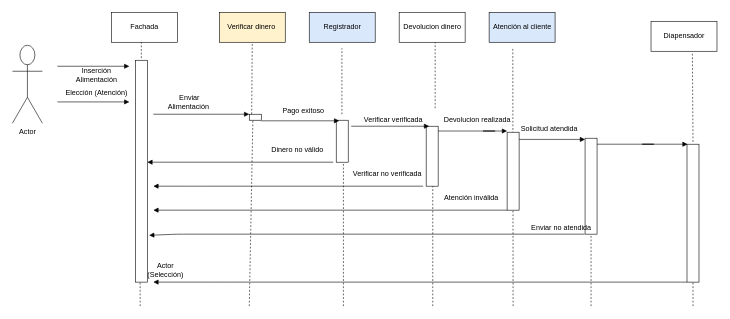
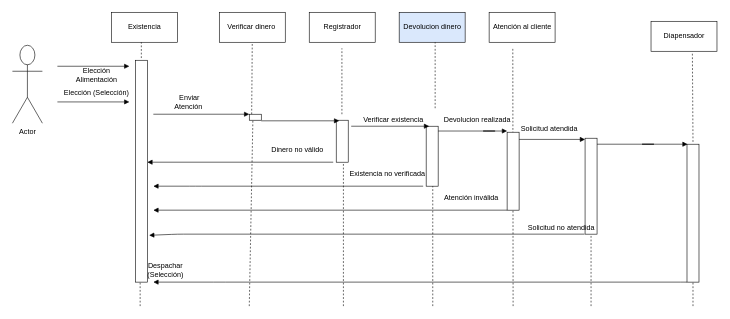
  <mxCell id="0" />
  <mxCell id="1" parent="0" />
  <mxCell id="2" value="Actor" style="shape=umlActor;verticalLabelPosition=bottom;verticalAlign=top;html=1;" vertex="1" parent="1"><mxGeometry x="20" y="75" width="50" height="130" as="geometry" /></mxCell>
- <mxCell id="3" value="Fachada" style="html=1;" vertex="1" parent="1"><mxGeometry x="185" y="20" width="110" height="50" as="geometry" /></mxCell>
- <mxCell id="4" value="Verificar dinero&amp;nbsp;" style="html=1;fillColor=#fff2cc;" vertex="1" parent="1"><mxGeometry x="365" y="20" width="110" height="50" as="geometry" /></mxCell>
+ <mxCell id="3" value="Existencia" style="html=1;" vertex="1" parent="1"><mxGeometry x="185" y="20" width="110" height="50" as="geometry" /></mxCell>
+ <mxCell id="4" value="Verificar dinero&amp;nbsp;" style="html=1;" vertex="1" parent="1"><mxGeometry x="365" y="20" width="110" height="50" as="geometry" /></mxCell>
  <mxCell id="5" value="Diapensador" style="html=1;" vertex="1" parent="1"><mxGeometry x="1085" y="35" width="110" height="50" as="geometry" /></mxCell>
  <mxCell id="6" value="" style="html=1;verticalAlign=bottom;endArrow=block;" edge="1" parent="1"><mxGeometry width="80" relative="1" as="geometry"><mxPoint x="95" y="110" as="sourcePoint" /><mxPoint x="215" y="110" as="targetPoint" /></mxGeometry></mxCell>
  <mxCell id="7" value="" style="html=1;verticalAlign=bottom;endArrow=block;" edge="1" parent="1"><mxGeometry width="80" relative="1" as="geometry"><mxPoint x="95" y="169.5" as="sourcePoint" /><mxPoint x="215" y="169.5" as="targetPoint" /></mxGeometry></mxCell>
  <mxCell id="8" value="" style="html=1;points=[];perimeter=orthogonalPerimeter;" vertex="1" parent="1"><mxGeometry x="225" y="100" width="20" height="370" as="geometry" /></mxCell>
  <mxCell id="9" value="" style="html=1;verticalAlign=bottom;endArrow=block;" edge="1" parent="1"><mxGeometry width="80" relative="1" as="geometry"><mxPoint x="255" y="190" as="sourcePoint" /><mxPoint x="415" y="190" as="targetPoint" /></mxGeometry></mxCell>
- <mxCell id="10" value="Inserción&lt;br&gt;Alimentación" style="text;html=1;align=center;verticalAlign=middle;resizable=0;points=[];autosize=1;strokeColor=none;fillColor=none;" vertex="1" parent="1"><mxGeometry x="115" y="105" width="90" height="40" as="geometry" /></mxCell>
- <mxCell id="11" value="Elección (Atención)" style="text;html=1;align=center;verticalAlign=middle;resizable=0;points=[];autosize=1;strokeColor=none;fillColor=none;" vertex="1" parent="1"><mxGeometry x="95" y="140" width="130" height="30" as="geometry" /></mxCell>
- <mxCell id="12" value="Enviar&lt;br&gt;Alimentación&amp;nbsp;&lt;br&gt;" style="text;html=1;align=center;verticalAlign=middle;resizable=0;points=[];autosize=1;strokeColor=none;fillColor=none;" vertex="1" parent="1"><mxGeometry x="265" y="150" width="100" height="40" as="geometry" /></mxCell>
+ <mxCell id="10" value="Elección&lt;br&gt;Alimentación" style="text;html=1;align=center;verticalAlign=middle;resizable=0;points=[];autosize=1;strokeColor=none;fillColor=none;" vertex="1" parent="1"><mxGeometry x="115" y="105" width="90" height="40" as="geometry" /></mxCell>
+ <mxCell id="11" value="Elección (Selección)" style="text;html=1;align=center;verticalAlign=middle;resizable=0;points=[];autosize=1;strokeColor=none;fillColor=none;" vertex="1" parent="1"><mxGeometry x="95" y="140" width="130" height="30" as="geometry" /></mxCell>
+ <mxCell id="12" value="Enviar&lt;br&gt;Atención&amp;nbsp;&lt;br&gt;" style="text;html=1;align=center;verticalAlign=middle;resizable=0;points=[];autosize=1;strokeColor=none;fillColor=none;" vertex="1" parent="1"><mxGeometry x="265" y="150" width="100" height="40" as="geometry" /></mxCell>
  <mxCell id="13" value="" style="html=1;points=[];perimeter=orthogonalPerimeter;" vertex="1" parent="1"><mxGeometry x="415" y="190" width="20" height="10" as="geometry" /></mxCell>
  <mxCell id="14" value="" style="html=1;points=[];perimeter=orthogonalPerimeter;" vertex="1" parent="1"><mxGeometry x="1145" y="240" width="20" height="230" as="geometry" /></mxCell>
  <mxCell id="15" value="" style="html=1;verticalAlign=bottom;endArrow=none;dashed=1;endSize=8;startArrow=none;startFill=0;endFill=0;exitX=0.5;exitY=-0.01;exitDx=0;exitDy=0;exitPerimeter=0;" edge="1" parent="1" source="8"><mxGeometry relative="1" as="geometry"><mxPoint x="585" y="160" as="sourcePoint" /><mxPoint x="235" y="70" as="targetPoint" /><Array as="points"><mxPoint x="235" y="70" /></Array></mxGeometry></mxCell>
  <mxCell id="16" value="" style="html=1;verticalAlign=bottom;endArrow=none;dashed=1;endSize=8;endFill=0;entryX=0.4;entryY=1;entryDx=0;entryDy=0;entryPerimeter=0;" edge="1" parent="1" target="8"><mxGeometry relative="1" as="geometry"><mxPoint x="233" y="510" as="sourcePoint" /><mxPoint x="505" y="160" as="targetPoint" /><Array as="points" /></mxGeometry></mxCell>
  <mxCell id="17" value="" style="endArrow=none;startArrow=block;endFill=0;startFill=1;html=1;" edge="1" parent="1"><mxGeometry width="160" relative="1" as="geometry"><mxPoint x="255" y="470" as="sourcePoint" /><mxPoint x="1145" y="470" as="targetPoint" /><Array as="points"><mxPoint x="365" y="470" /><mxPoint x="1135" y="470" /></Array></mxGeometry></mxCell>
- <mxCell id="18" value="Actor&lt;br&gt;(Selección)" style="text;html=1;align=center;verticalAlign=middle;resizable=0;points=[];autosize=1;strokeColor=none;fillColor=none;" vertex="1" parent="1"><mxGeometry x="235" y="430" width="80" height="40" as="geometry" /></mxCell>
+ <mxCell id="18" value="Despachar&lt;br&gt;(Selección)" style="text;html=1;align=center;verticalAlign=middle;resizable=0;points=[];autosize=1;strokeColor=none;fillColor=none;" vertex="1" parent="1"><mxGeometry x="235" y="430" width="80" height="40" as="geometry" /></mxCell>
  <mxCell id="19" value="" style="html=1;verticalAlign=bottom;endArrow=none;dashed=1;endSize=8;endFill=0;entryX=0.5;entryY=1;entryDx=0;entryDy=0;exitX=0.2;exitY=-0.012;exitDx=0;exitDy=0;exitPerimeter=0;" edge="1" parent="1" source="13" target="4"><mxGeometry relative="1" as="geometry"><mxPoint x="420" y="190" as="sourcePoint" /><mxPoint x="505" y="160" as="targetPoint" /></mxGeometry></mxCell>
  <mxCell id="20" value="" style="html=1;verticalAlign=bottom;endArrow=none;dashed=1;endSize=8;endFill=0;entryX=0.3;entryY=1.038;entryDx=0;entryDy=0;entryPerimeter=0;" edge="1" parent="1" target="13"><mxGeometry relative="1" as="geometry"><mxPoint x="415" y="510" as="sourcePoint" /><mxPoint x="425" y="350" as="targetPoint" /><Array as="points" /></mxGeometry></mxCell>
  <mxCell id="21" value="" style="html=1;verticalAlign=bottom;endArrow=none;dashed=1;endSize=8;endFill=0;entryX=0.627;entryY=1.02;entryDx=0;entryDy=0;entryPerimeter=0;exitX=0.5;exitY=-0.017;exitDx=0;exitDy=0;exitPerimeter=0;" edge="1" parent="1" source="14" target="5"><mxGeometry relative="1" as="geometry"><mxPoint x="1155" y="300" as="sourcePoint" /><mxPoint x="655" y="160" as="targetPoint" /></mxGeometry></mxCell>
- <mxCell id="22" value="Registrador" style="html=1;fillColor=#dae8fc;" vertex="1" parent="1"><mxGeometry x="515" y="20" width="110" height="50" as="geometry" /></mxCell>
- <mxCell id="23" value="Devolucion dinero" style="html=1;" vertex="1" parent="1"><mxGeometry x="665" y="20" width="110" height="50" as="geometry" /></mxCell>
- <mxCell id="24" value="Atención al cliente" style="html=1;fillColor=#dae8fc;" vertex="1" parent="1"><mxGeometry x="815" y="20" width="110" height="50" as="geometry" /></mxCell>
+ <mxCell id="22" value="Registrador" style="html=1;" vertex="1" parent="1"><mxGeometry x="515" y="20" width="110" height="50" as="geometry" /></mxCell>
+ <mxCell id="23" value="Devolucion dinero" style="html=1;fillColor=#dae8fc;" vertex="1" parent="1"><mxGeometry x="665" y="20" width="110" height="50" as="geometry" /></mxCell>
+ <mxCell id="24" value="Atención al cliente" style="html=1;" vertex="1" parent="1"><mxGeometry x="815" y="20" width="110" height="50" as="geometry" /></mxCell>
  <mxCell id="25" value="" style="html=1;verticalAlign=bottom;endArrow=none;dashed=1;endSize=8;endFill=0;" edge="1" parent="1"><mxGeometry relative="1" as="geometry"><mxPoint x="569.5" y="190" as="sourcePoint" /><mxPoint x="569.5" y="80" as="targetPoint" /></mxGeometry></mxCell>
  <mxCell id="26" value="" style="html=1;points=[];perimeter=orthogonalPerimeter;" vertex="1" parent="1"><mxGeometry x="560" y="200" width="20" height="70" as="geometry" /></mxCell>
  <mxCell id="27" value="" style="html=1;points=[];perimeter=orthogonalPerimeter;" vertex="1" parent="1"><mxGeometry x="975" y="230" width="20" height="160" as="geometry" /></mxCell>
  <mxCell id="28" value="" style="html=1;verticalAlign=bottom;endArrow=none;dashed=1;endSize=8;endFill=0;entryX=0.5;entryY=1.013;entryDx=0;entryDy=0;entryPerimeter=0;" edge="1" parent="1" target="27"><mxGeometry relative="1" as="geometry"><mxPoint x="985" y="510" as="sourcePoint" /><mxPoint x="985" y="360" as="targetPoint" /><Array as="points" /></mxGeometry></mxCell>
  <mxCell id="29" value="" style="html=1;verticalAlign=bottom;endArrow=none;dashed=1;endSize=8;endFill=0;entryX=0.6;entryY=1.029;entryDx=0;entryDy=0;entryPerimeter=0;" edge="1" parent="1" target="26"><mxGeometry relative="1" as="geometry"><mxPoint x="572" y="510" as="sourcePoint" /><mxPoint x="569.5" y="300" as="targetPoint" /><Array as="points" /></mxGeometry></mxCell>
  <mxCell id="30" value="" style="endArrow=none;startArrow=block;endFill=0;startFill=1;html=1;" edge="1" parent="1" source="8"><mxGeometry width="160" relative="1" as="geometry"><mxPoint x="225" y="260" as="sourcePoint" /><mxPoint x="555" y="270" as="targetPoint" /><Array as="points" /></mxGeometry></mxCell>
  <mxCell id="31" value="Dinero no válido" style="text;html=1;align=center;verticalAlign=middle;resizable=0;points=[];autosize=1;strokeColor=none;fillColor=none;" vertex="1" parent="1"><mxGeometry x="440" y="235" width="110" height="30" as="geometry" /></mxCell>
  <mxCell id="32" value="" style="html=1;verticalAlign=bottom;endArrow=none;dashed=1;endSize=8;endFill=0;" edge="1" parent="1"><mxGeometry relative="1" as="geometry"><mxPoint x="725" y="180" as="sourcePoint" /><mxPoint x="725" y="70" as="targetPoint" /></mxGeometry></mxCell>
  <mxCell id="33" value="" style="html=1;points=[];perimeter=orthogonalPerimeter;" vertex="1" parent="1"><mxGeometry x="710" y="210" width="20" height="100" as="geometry" /></mxCell>
  <mxCell id="34" value="" style="endArrow=none;startArrow=block;endFill=0;startFill=1;html=1;" edge="1" parent="1"><mxGeometry width="160" relative="1" as="geometry"><mxPoint x="255" y="310" as="sourcePoint" /><mxPoint x="705" y="310" as="targetPoint" /><Array as="points"><mxPoint x="325" y="310" /></Array></mxGeometry></mxCell>
- <mxCell id="35" value="Verificar no verificada" style="text;html=1;align=center;verticalAlign=middle;resizable=0;points=[];autosize=1;strokeColor=none;fillColor=none;" vertex="1" parent="1"><mxGeometry x="570" y="275" width="150" height="30" as="geometry" /></mxCell>
+ <mxCell id="35" value="Existencia no verificada" style="text;html=1;align=center;verticalAlign=middle;resizable=0;points=[];autosize=1;strokeColor=none;fillColor=none;" vertex="1" parent="1"><mxGeometry x="570" y="275" width="150" height="30" as="geometry" /></mxCell>
  <mxCell id="36" value="" style="html=1;verticalAlign=bottom;endArrow=none;dashed=1;endSize=8;endFill=0;entryX=0.6;entryY=1.029;entryDx=0;entryDy=0;entryPerimeter=0;" edge="1" parent="1"><mxGeometry relative="1" as="geometry"><mxPoint x="721" y="510" as="sourcePoint" /><mxPoint x="721" y="309.995" as="targetPoint" /><Array as="points" /></mxGeometry></mxCell>
  <mxCell id="37" value="" style="html=1;verticalAlign=bottom;endArrow=none;dashed=1;endSize=8;endFill=0;" edge="1" parent="1"><mxGeometry relative="1" as="geometry"><mxPoint x="855" y="510" as="sourcePoint" /><mxPoint x="854.5" y="80" as="targetPoint" /></mxGeometry></mxCell>
  <mxCell id="38" value="" style="html=1;verticalAlign=bottom;endArrow=block;" edge="1" parent="1"><mxGeometry width="80" relative="1" as="geometry"><mxPoint x="435" y="201" as="sourcePoint" /><mxPoint x="565" y="201" as="targetPoint" /></mxGeometry></mxCell>
  <mxCell id="39" value="" style="html=1;verticalAlign=bottom;endArrow=block;" edge="1" parent="1"><mxGeometry width="80" relative="1" as="geometry"><mxPoint x="585" y="210" as="sourcePoint" /><mxPoint x="715" y="210" as="targetPoint" /><Array as="points"><mxPoint x="715" y="210" /></Array></mxGeometry></mxCell>
- <mxCell id="40" value="Pago exitoso" style="text;html=1;align=center;verticalAlign=middle;resizable=0;points=[];autosize=1;strokeColor=none;fillColor=none;" vertex="1" parent="1"><mxGeometry x="460" y="170" width="90" height="30" as="geometry" /></mxCell>
- <mxCell id="41" value="Verificar verificada" style="text;html=1;align=center;verticalAlign=middle;resizable=0;points=[];autosize=1;strokeColor=none;fillColor=none;" vertex="1" parent="1"><mxGeometry x="595" y="185" width="120" height="30" as="geometry" /></mxCell>
+ <mxCell id="41" value="Verificar existencia" style="text;html=1;align=center;verticalAlign=middle;resizable=0;points=[];autosize=1;strokeColor=none;fillColor=none;" vertex="1" parent="1"><mxGeometry x="595" y="185" width="120" height="30" as="geometry" /></mxCell>
  <mxCell id="42" value="" style="html=1;points=[];perimeter=orthogonalPerimeter;" vertex="1" parent="1"><mxGeometry x="845" y="220" width="20" height="130" as="geometry" /></mxCell>
  <mxCell id="43" value="" style="endArrow=none;startArrow=block;endFill=0;startFill=1;html=1;" edge="1" parent="1"><mxGeometry width="160" relative="1" as="geometry"><mxPoint x="255" y="350" as="sourcePoint" /><mxPoint x="845" y="350" as="targetPoint" /><Array as="points" /></mxGeometry></mxCell>
  <mxCell id="44" value="" style="html=1;verticalAlign=bottom;endArrow=block;" edge="1" parent="1"><mxGeometry width="80" relative="1" as="geometry"><mxPoint x="730" y="218" as="sourcePoint" /><mxPoint x="845" y="218" as="targetPoint" /><Array as="points"><mxPoint x="830" y="218" /><mxPoint x="800" y="218" /></Array></mxGeometry></mxCell>
  <mxCell id="45" value="" style="html=1;verticalAlign=bottom;endArrow=block;" edge="1" parent="1"><mxGeometry width="80" relative="1" as="geometry"><mxPoint x="865" y="232" as="sourcePoint" /><mxPoint x="975" y="232" as="targetPoint" /></mxGeometry></mxCell>
  <mxCell id="46" value="" style="endArrow=none;startArrow=block;endFill=0;startFill=1;html=1;entryX=-0.05;entryY=1;entryDx=0;entryDy=0;entryPerimeter=0;exitX=1.15;exitY=0.789;exitDx=0;exitDy=0;exitPerimeter=0;" edge="1" parent="1" source="8" target="27"><mxGeometry width="160" relative="1" as="geometry"><mxPoint x="265" y="360" as="sourcePoint" /><mxPoint x="855" y="360" as="targetPoint" /><Array as="points"><mxPoint x="295" y="390" /></Array></mxGeometry></mxCell>
  <mxCell id="47" value="" style="html=1;verticalAlign=bottom;endArrow=none;dashed=1;endSize=8;endFill=0;" edge="1" parent="1"><mxGeometry relative="1" as="geometry"><mxPoint x="1155" y="510" as="sourcePoint" /><mxPoint x="1155" y="470" as="targetPoint" /><Array as="points" /></mxGeometry></mxCell>
  <mxCell id="48" value="Devolucion realizada" style="text;html=1;align=center;verticalAlign=middle;resizable=0;points=[];autosize=1;strokeColor=none;fillColor=none;" vertex="1" parent="1"><mxGeometry x="730" y="185" width="130" height="30" as="geometry" /></mxCell>
  <mxCell id="49" value="Solicitud atendida" style="text;html=1;align=center;verticalAlign=middle;resizable=0;points=[];autosize=1;strokeColor=none;fillColor=none;" vertex="1" parent="1"><mxGeometry x="855" y="200" width="120" height="30" as="geometry" /></mxCell>
  <mxCell id="50" value="Atención inválida" style="text;html=1;align=center;verticalAlign=middle;resizable=0;points=[];autosize=1;strokeColor=none;fillColor=none;" vertex="1" parent="1"><mxGeometry x="720" y="315" width="130" height="30" as="geometry" /></mxCell>
- <mxCell id="51" value="Enviar no atendida" style="text;html=1;align=center;verticalAlign=middle;resizable=0;points=[];autosize=1;strokeColor=none;fillColor=none;" vertex="1" parent="1"><mxGeometry x="870" y="365" width="130" height="30" as="geometry" /></mxCell>
+ <mxCell id="51" value="Solicitud no atendida" style="text;html=1;align=center;verticalAlign=middle;resizable=0;points=[];autosize=1;strokeColor=none;fillColor=none;" vertex="1" parent="1"><mxGeometry x="870" y="365" width="130" height="30" as="geometry" /></mxCell>
  <mxCell id="52" value="" style="html=1;verticalAlign=bottom;endArrow=block;entryX=0.05;entryY=0;entryDx=0;entryDy=0;entryPerimeter=0;" edge="1" parent="1" target="14"><mxGeometry width="80" relative="1" as="geometry"><mxPoint x="995" y="240" as="sourcePoint" /><mxPoint x="1110" y="240" as="targetPoint" /><Array as="points"><mxPoint x="1095" y="240" /><mxPoint x="1065" y="240" /></Array></mxGeometry></mxCell>
